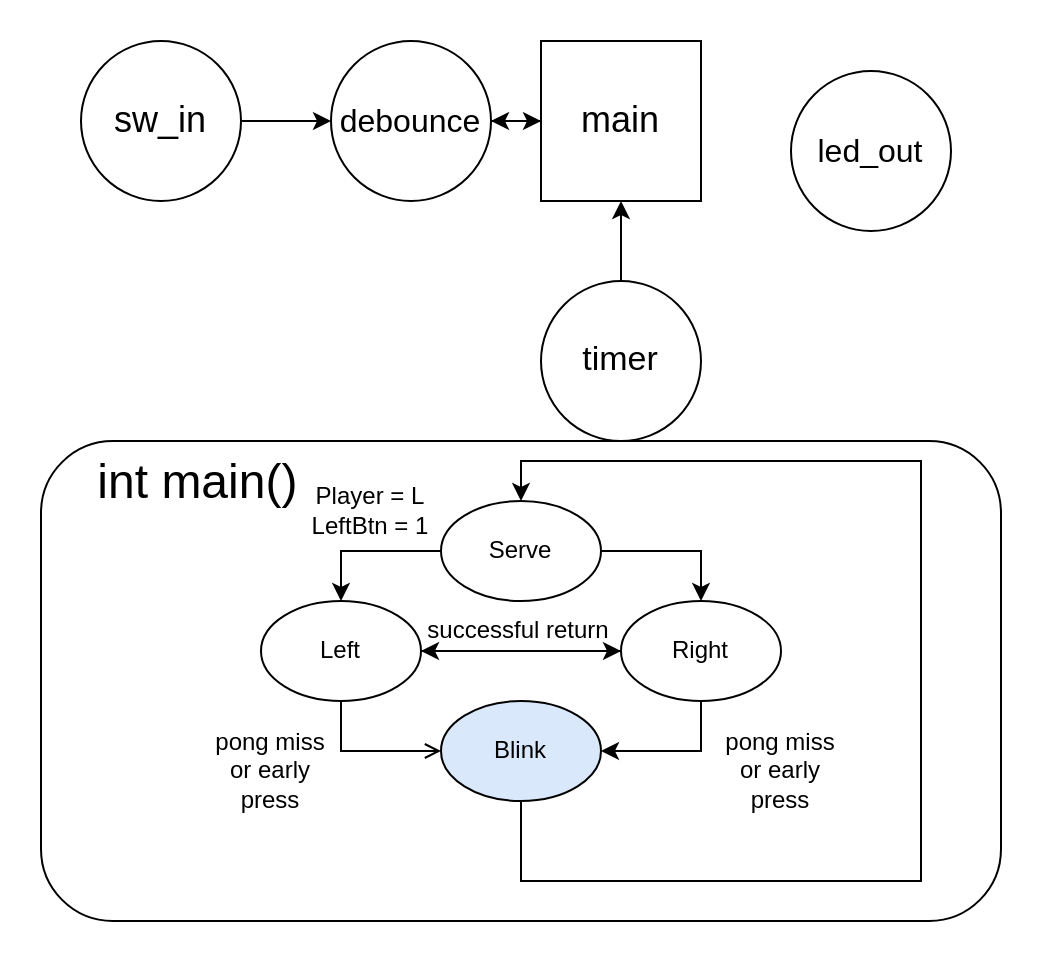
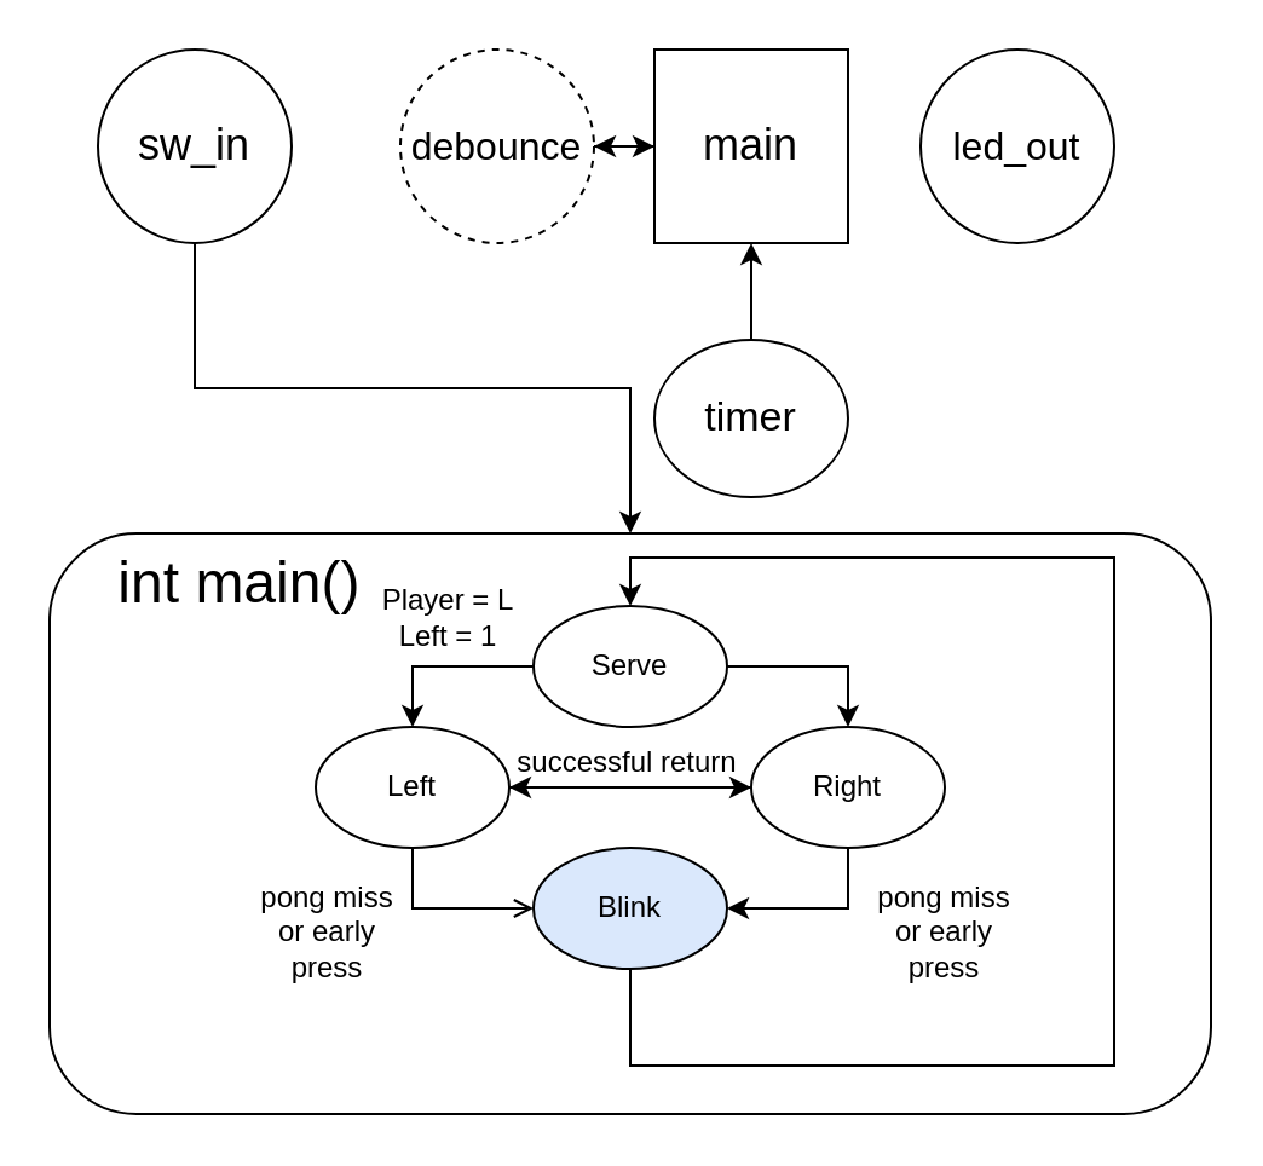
  <mxCell id="0" />
  <mxCell id="1" parent="0" />
- <mxCell id="2" style="edgeStyle=orthogonalEdgeStyle;rounded=0;orthogonalLoop=1;jettySize=auto;html=1;" edge="1" parent="1" source="3" target="5"><mxGeometry relative="1" as="geometry"><mxPoint x="210" y="60" as="targetPoint" /></mxGeometry></mxCell>
+ <mxCell id="2" style="edgeStyle=orthogonalEdgeStyle;rounded=0;orthogonalLoop=1;jettySize=auto;html=1;" edge="1" parent="1" source="3" target="11"><mxGeometry relative="1" as="geometry"><mxPoint x="210" y="60" as="targetPoint" /></mxGeometry></mxCell>
  <mxCell id="3" value="&lt;font style=&quot;font-size: 18px;&quot;&gt;sw_in&lt;/font&gt;" style="ellipse;whiteSpace=wrap;html=1;aspect=fixed;" vertex="1" parent="1"><mxGeometry x="40" y="20" width="80" height="80" as="geometry" /></mxCell>
  <mxCell id="4" style="edgeStyle=orthogonalEdgeStyle;rounded=0;orthogonalLoop=1;jettySize=auto;html=1;" edge="1" parent="1" source="5"><mxGeometry relative="1" as="geometry"><mxPoint x="270" y="60" as="targetPoint" /></mxGeometry></mxCell>
- <mxCell id="5" value="&lt;font style=&quot;font-size: 16px;&quot;&gt;debounce&lt;/font&gt;" style="ellipse;whiteSpace=wrap;html=1;aspect=fixed;" vertex="1" parent="1"><mxGeometry x="165" y="20" width="80" height="80" as="geometry" /></mxCell>
+ <mxCell id="5" value="&lt;font style=&quot;font-size: 16px;&quot;&gt;debounce&lt;/font&gt;" style="ellipse;whiteSpace=wrap;html=1;aspect=fixed;dashed=1;" vertex="1" parent="1"><mxGeometry x="165" y="20" width="80" height="80" as="geometry" /></mxCell>
  <mxCell id="6" style="edgeStyle=orthogonalEdgeStyle;rounded=0;orthogonalLoop=1;jettySize=auto;html=1;" edge="1" parent="1" source="7" target="5"><mxGeometry relative="1" as="geometry"><mxPoint x="410" y="60" as="targetPoint" /></mxGeometry></mxCell>
  <mxCell id="7" value="&lt;font style=&quot;font-size: 18px;&quot;&gt;main&lt;/font&gt;" style="whiteSpace=wrap;html=1;aspect=fixed;" vertex="1" parent="1"><mxGeometry x="270" y="20" width="80" height="80" as="geometry" /></mxCell>
- <mxCell id="8" value="&lt;font style=&quot;font-size: 16px;&quot;&gt;led_out&lt;/font&gt;" style="ellipse;whiteSpace=wrap;html=1;" vertex="1" parent="1"><mxGeometry x="395" y="35" width="80" height="80" as="geometry" /></mxCell>
+ <mxCell id="8" value="&lt;font style=&quot;font-size: 16px;&quot;&gt;led_out&lt;/font&gt;" style="ellipse;whiteSpace=wrap;html=1;" vertex="1" parent="1"><mxGeometry x="380" y="20" width="80" height="80" as="geometry" /></mxCell>
  <mxCell id="9" style="edgeStyle=orthogonalEdgeStyle;rounded=0;orthogonalLoop=1;jettySize=auto;html=1;entryX=0.5;entryY=1;entryDx=0;entryDy=0;" edge="1" parent="1" source="10" target="7"><mxGeometry relative="1" as="geometry" /></mxCell>
- <mxCell id="10" value="&lt;font style=&quot;font-size: 17px;&quot;&gt;timer&lt;/font&gt;" style="ellipse;whiteSpace=wrap;html=1;aspect=fixed;" vertex="1" parent="1"><mxGeometry x="270" y="140" width="80" height="80" as="geometry" /></mxCell>
+ <mxCell id="10" value="&lt;font style=&quot;font-size: 17px;&quot;&gt;timer&lt;/font&gt;" style="ellipse;whiteSpace=wrap;html=1;aspect=fixed;" vertex="1" parent="1"><mxGeometry x="270" y="140" width="80" height="65" as="geometry" /></mxCell>
  <mxCell id="11" value="&lt;font style=&quot;font-size: 24px;&quot;&gt;&amp;nbsp; &amp;nbsp; int main()&lt;/font&gt;" style="rounded=1;whiteSpace=wrap;html=1;align=left;verticalAlign=top;" vertex="1" parent="1"><mxGeometry x="20" y="220" width="480" height="240" as="geometry" /></mxCell>
  <mxCell id="12" style="edgeStyle=orthogonalEdgeStyle;rounded=0;orthogonalLoop=1;jettySize=auto;html=1;entryX=0.5;entryY=0;entryDx=0;entryDy=0;" edge="1" parent="1" source="14" target="17"><mxGeometry relative="1" as="geometry" /></mxCell>
  <mxCell id="13" style="edgeStyle=orthogonalEdgeStyle;rounded=0;orthogonalLoop=1;jettySize=auto;html=1;entryX=0.5;entryY=0;entryDx=0;entryDy=0;" edge="1" parent="1" source="14" target="22"><mxGeometry relative="1" as="geometry" /></mxCell>
  <mxCell id="14" value="Serve" style="ellipse;whiteSpace=wrap;html=1;" vertex="1" parent="1"><mxGeometry x="220" y="250" width="80" height="50" as="geometry" /></mxCell>
  <mxCell id="15" style="edgeStyle=orthogonalEdgeStyle;rounded=0;orthogonalLoop=1;jettySize=auto;html=1;entryX=0;entryY=0.5;entryDx=0;entryDy=0;" edge="1" parent="1" source="17" target="22"><mxGeometry relative="1" as="geometry" /></mxCell>
  <mxCell id="16" style="edgeStyle=orthogonalEdgeStyle;rounded=0;orthogonalLoop=1;jettySize=auto;html=1;exitX=0.5;exitY=1;exitDx=0;exitDy=0;entryX=0;entryY=0.5;entryDx=0;entryDy=0;endArrow=open;" edge="1" parent="1" source="17" target="19"><mxGeometry relative="1" as="geometry" /></mxCell>
  <mxCell id="17" value="Left" style="ellipse;whiteSpace=wrap;html=1;" vertex="1" parent="1"><mxGeometry x="130" y="300" width="80" height="50" as="geometry" /></mxCell>
  <mxCell id="18" style="edgeStyle=orthogonalEdgeStyle;rounded=0;orthogonalLoop=1;jettySize=auto;html=1;exitX=0.5;exitY=1;exitDx=0;exitDy=0;entryX=0.5;entryY=0;entryDx=0;entryDy=0;" edge="1" parent="1" source="19" target="14"><mxGeometry relative="1" as="geometry"><mxPoint x="430" y="390" as="sourcePoint" /><mxPoint x="430" y="240" as="targetPoint" /><Array as="points"><mxPoint x="260" y="440" /><mxPoint x="460" y="440" /><mxPoint x="460" y="230" /><mxPoint x="260" y="230" /></Array></mxGeometry></mxCell>
  <mxCell id="19" value="Blink" style="ellipse;whiteSpace=wrap;html=1;fillColor=#dae8fc;" vertex="1" parent="1"><mxGeometry x="220" y="350" width="80" height="50" as="geometry" /></mxCell>
  <mxCell id="20" style="edgeStyle=orthogonalEdgeStyle;rounded=0;orthogonalLoop=1;jettySize=auto;html=1;exitX=0.5;exitY=1;exitDx=0;exitDy=0;entryX=1;entryY=0.5;entryDx=0;entryDy=0;" edge="1" parent="1" source="22" target="19"><mxGeometry relative="1" as="geometry" /></mxCell>
  <mxCell id="21" style="edgeStyle=orthogonalEdgeStyle;rounded=0;orthogonalLoop=1;jettySize=auto;html=1;exitX=0;exitY=0.5;exitDx=0;exitDy=0;entryX=1;entryY=0.5;entryDx=0;entryDy=0;" edge="1" parent="1" source="22" target="17"><mxGeometry relative="1" as="geometry" /></mxCell>
  <mxCell id="22" value="Right" style="ellipse;whiteSpace=wrap;html=1;" vertex="1" parent="1"><mxGeometry x="310" y="300" width="80" height="50" as="geometry" /></mxCell>
  <mxCell id="23" value="successful return" style="text;html=1;align=center;verticalAlign=middle;whiteSpace=wrap;rounded=0;" vertex="1" parent="1"><mxGeometry x="204" y="300" width="110" height="30" as="geometry" /></mxCell>
- <mxCell id="24" value="Player = L&lt;div&gt;LeftBtn = 1&lt;/div&gt;" style="text;html=1;align=center;verticalAlign=middle;whiteSpace=wrap;rounded=0;" vertex="1" parent="1"><mxGeometry x="150" y="240" width="70" height="30" as="geometry" /></mxCell>
+ <mxCell id="24" value="Player = L&lt;div&gt;Left = 1&lt;/div&gt;" style="text;html=1;align=center;verticalAlign=middle;whiteSpace=wrap;rounded=0;" vertex="1" parent="1"><mxGeometry x="150" y="240" width="70" height="30" as="geometry" /></mxCell>
  <mxCell id="25" value="pong miss or early press" style="text;html=1;align=center;verticalAlign=middle;whiteSpace=wrap;rounded=0;" vertex="1" parent="1"><mxGeometry x="105" y="370" width="60" height="30" as="geometry" /></mxCell>
  <mxCell id="26" value="pong miss or early press" style="text;html=1;align=center;verticalAlign=middle;whiteSpace=wrap;rounded=0;" vertex="1" parent="1"><mxGeometry x="360" y="370" width="60" height="30" as="geometry" /></mxCell>
